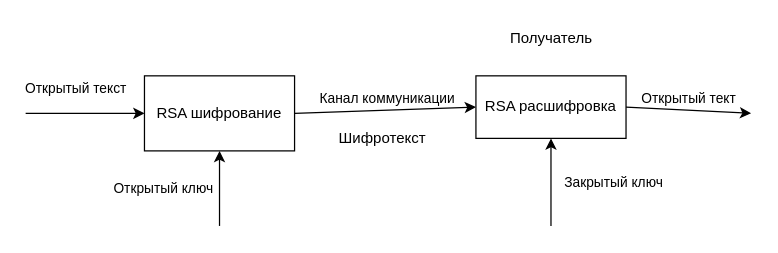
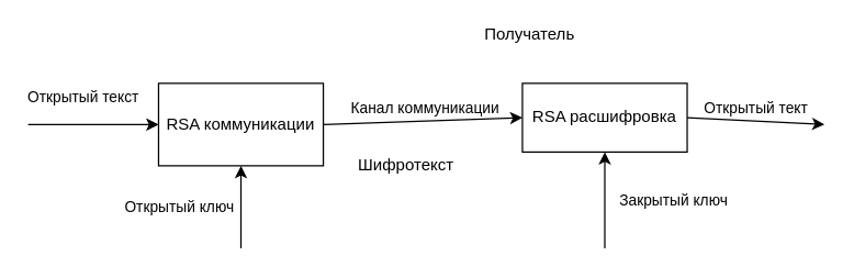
  <mxCell id="0" />
  <mxCell id="1" parent="0" />
- <mxCell id="2" value="Получатель" style="text;html=1;resizable=0;autosize=1;align=center;verticalAlign=middle;points=[];fillColor=none;strokeColor=none;rounded=0;" vertex="1" parent="1"><mxGeometry x="400" y="20" width="80" height="20" as="geometry" /></mxCell>
+ <mxCell id="2" value="Получатель" style="text;html=1;resizable=0;autosize=1;align=center;verticalAlign=middle;points=[];fillColor=none;strokeColor=none;rounded=0;" vertex="1" parent="1"><mxGeometry x="345" y="15" width="80" height="20" as="geometry" /></mxCell>
  <mxCell id="3" style="edgeStyle=none;html=1;exitX=1;exitY=0.5;exitDx=0;exitDy=0;entryX=0;entryY=0.5;entryDx=0;entryDy=0;" edge="1" parent="1" source="5" target="7"><mxGeometry relative="1" as="geometry" /></mxCell>
  <mxCell id="4" value="Канал коммуникации" style="edgeLabel;html=1;align=center;verticalAlign=middle;resizable=0;points=[];" vertex="1" connectable="0" parent="3"><mxGeometry x="0.019" y="-1" relative="1" as="geometry"><mxPoint y="-11" as="offset" /></mxGeometry></mxCell>
- <mxCell id="5" value="RSA шифрование" style="whiteSpace=wrap;html=1;" vertex="1" parent="1"><mxGeometry x="115" y="60" width="120" height="60" as="geometry" /></mxCell>
+ <mxCell id="5" value="RSA коммуникации" style="whiteSpace=wrap;html=1;" vertex="1" parent="1"><mxGeometry x="115" y="60" width="120" height="60" as="geometry" /></mxCell>
  <mxCell id="6" value="Открытый тект" style="edgeStyle=none;html=1;exitX=1;exitY=0.5;exitDx=0;exitDy=0;" edge="1" parent="1" source="7"><mxGeometry y="10" relative="1" as="geometry"><mxPoint x="600" y="90" as="targetPoint" /><mxPoint as="offset" /></mxGeometry></mxCell>
  <mxCell id="7" value="RSA расшифровка" style="whiteSpace=wrap;html=1;" vertex="1" parent="1"><mxGeometry x="380" y="60" width="120" height="50" as="geometry" /></mxCell>
- <mxCell id="8" value="Шифротекст" style="text;html=1;resizable=0;autosize=1;align=center;verticalAlign=middle;points=[];fillColor=none;strokeColor=none;rounded=0;" vertex="1" parent="1"><mxGeometry x="260" y="100" width="90" height="20" as="geometry" /></mxCell>
+ <mxCell id="8" value="Шифротекст" style="text;html=1;resizable=0;autosize=1;align=center;verticalAlign=middle;points=[];fillColor=none;strokeColor=none;rounded=0;" vertex="1" parent="1"><mxGeometry x="250" y="110" width="90" height="20" as="geometry" /></mxCell>
  <mxCell id="9" value="Открытый текст" style="edgeStyle=none;html=1;entryX=0;entryY=0.5;entryDx=0;entryDy=0;" edge="1" parent="1" target="5"><mxGeometry x="-0.158" y="20" relative="1" as="geometry"><mxPoint x="20" y="90" as="sourcePoint" /><mxPoint as="offset" /></mxGeometry></mxCell>
  <mxCell id="10" value="Открытый ключ" style="edgeStyle=none;html=1;entryX=0.5;entryY=1;entryDx=0;entryDy=0;" edge="1" parent="1" target="5"><mxGeometry y="45" relative="1" as="geometry"><mxPoint x="175" y="180" as="sourcePoint" /><mxPoint as="offset" /></mxGeometry></mxCell>
  <mxCell id="11" value="Закрытый ключ" style="edgeStyle=none;html=1;entryX=0.5;entryY=1;entryDx=0;entryDy=0;" edge="1" parent="1" target="7"><mxGeometry y="-50" relative="1" as="geometry"><mxPoint x="440" y="180" as="sourcePoint" /><mxPoint as="offset" /></mxGeometry></mxCell>
